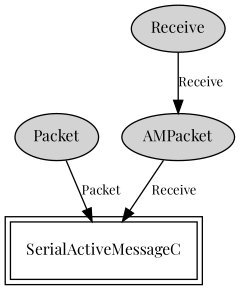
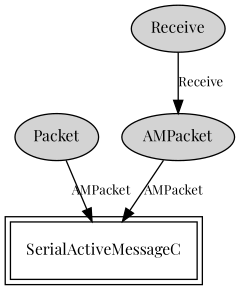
  digraph {
    fontname="Playfair Display"
    node [fontname="Playfair Display" fontsize=12 shape=ellipse style=filled]
    edge [fontname="Playfair Display" fontsize=10]
    n1 [label=Packet]
    SerialActiveMessageC [peripheries=2 shape=box style=""]
    n3 [label=Receive]
    n4 [label=AMPacket]
-   n1 -> SerialActiveMessageC [label=Packet]
+   n1 -> SerialActiveMessageC [label=AMPacket]
    n3 -> n4 [label=Receive]
-   n4 -> SerialActiveMessageC [label=Receive]
+   n4 -> SerialActiveMessageC [label=AMPacket]
  }
